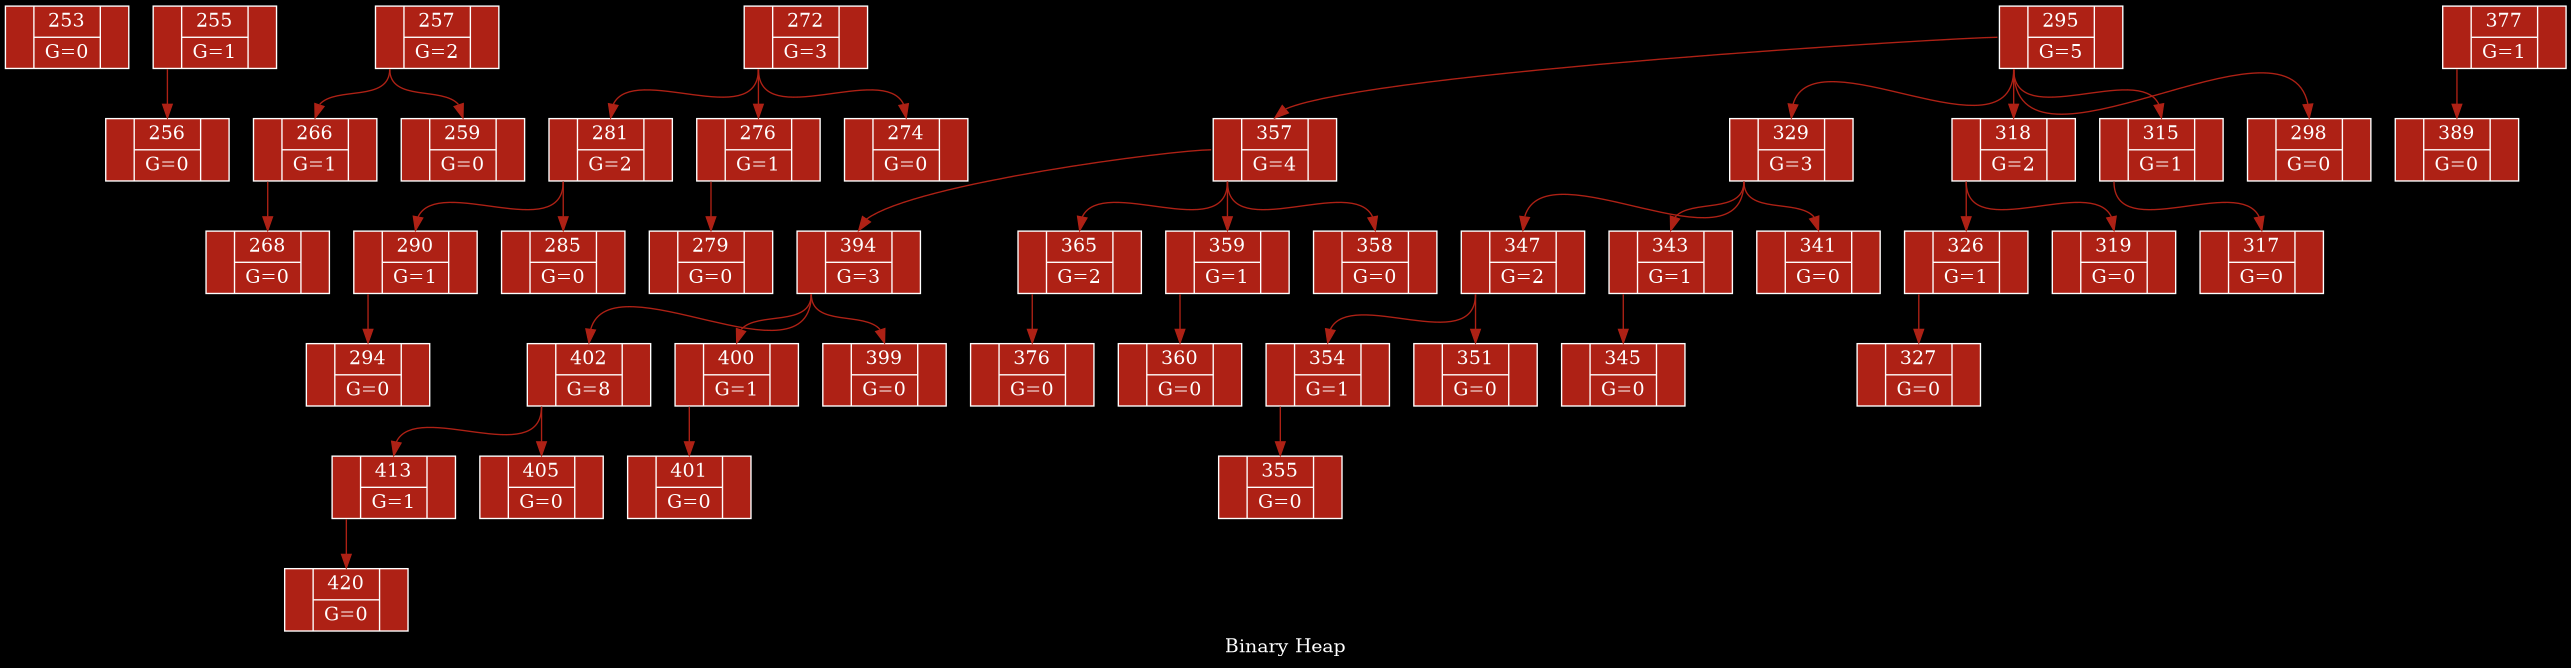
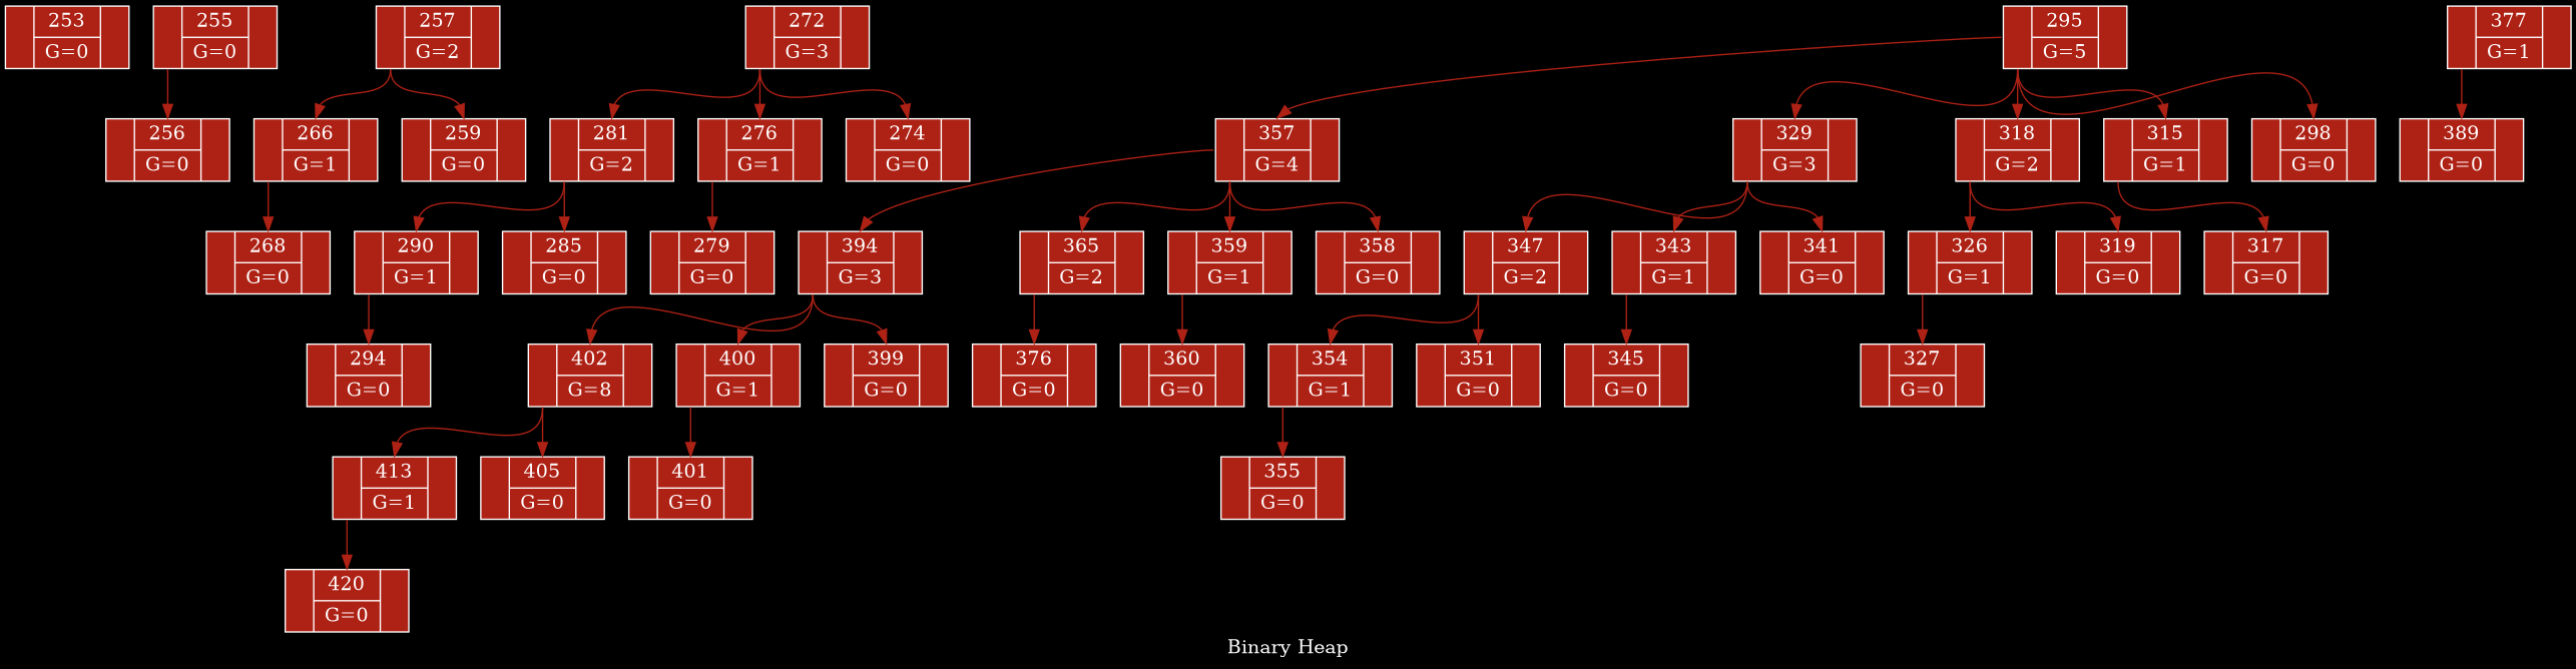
  digraph {
    bgcolor=black
    fontcolor=white
    label="Binary Heap"
    rankdir=TB
    node [color=white fillcolor="#AE2115" fontcolor=white shape=record style=filled]
    edge [color="#AE2115" headport=f1 tailport=f0]
    n1 [label="<f0> | {{<f1> 253} | G=0} | <f2> "]
-   n2 [label="<f0> | {{<f1> 255} | G=1} | <f2> "]
+   n2 [label="<f0> | {{<f1> 255} | G=0} | <f2> "]
    n3 [label="<f0> | {{<f1> 256} | G=0} | <f2> "]
    n4 [label="<f0> | {{<f1> 257} | G=2} | <f2> "]
    n5 [label="<f0> | {{<f1> 266} | G=1} | <f2> "]
    n6 [label="<f0> | {{<f1> 259} | G=0} | <f2> "]
    n7 [label="<f0> | {{<f1> 268} | G=0} | <f2> "]
    n8 [label="<f0> | {{<f1> 272} | G=3} | <f2> "]
    n9 [label="<f0> | {{<f1> 281} | G=2} | <f2> "]
    n10 [label="<f0> | {{<f1> 276} | G=1} | <f2> "]
    n11 [label="<f0> | {{<f1> 274} | G=0} | <f2> "]
    n12 [label="<f0> | {{<f1> 290} | G=1} | <f2> "]
    n13 [label="<f0> | {{<f1> 285} | G=0} | <f2> "]
    n14 [label="<f0> | {{<f1> 279} | G=0} | <f2> "]
    n15 [label="<f0> | {{<f1> 294} | G=0} | <f2> "]
    n16 [label="<f0> | {{<f1> 295} | G=5} | <f2> "]
    n17 [label="<f0> | {{<f1> 357} | G=4} | <f2> "]
    n18 [label="<f0> | {{<f1> 329} | G=3} | <f2> "]
    n19 [label="<f0> | {{<f1> 318} | G=2} | <f2> "]
    n20 [label="<f0> | {{<f1> 315} | G=1} | <f2> "]
    n21 [label="<f0> | {{<f1> 298} | G=0} | <f2> "]
    n22 [label="<f0> | {{<f1> 394} | G=3} | <f2> "]
    n23 [label="<f0> | {{<f1> 365} | G=2} | <f2> "]
    n24 [label="<f0> | {{<f1> 359} | G=1} | <f2> "]
    n25 [label="<f0> | {{<f1> 358} | G=0} | <f2> "]
    n26 [label="<f0> | {{<f1> 347} | G=2} | <f2> "]
    n27 [label="<f0> | {{<f1> 343} | G=1} | <f2> "]
    n28 [label="<f0> | {{<f1> 341} | G=0} | <f2> "]
    n29 [label="<f0> | {{<f1> 326} | G=1} | <f2> "]
    n30 [label="<f0> | {{<f1> 319} | G=0} | <f2> "]
    n31 [label="<f0> | {{<f1> 317} | G=0} | <f2> "]
    n32 [label="<f0> | {{<f1> 402} | G=8} | <f2> "]
    n33 [label="<f0> | {{<f1> 400} | G=1} | <f2> "]
    n34 [label="<f0> | {{<f1> 399} | G=0} | <f2> "]
    n35 [label="<f0> | {{<f1> 376} | G=0} | <f2> "]
    n36 [label="<f0> | {{<f1> 360} | G=0} | <f2> "]
    n37 [label="<f0> | {{<f1> 413} | G=1} | <f2> "]
    n38 [label="<f0> | {{<f1> 405} | G=0} | <f2> "]
    n39 [label="<f0> | {{<f1> 401} | G=0} | <f2> "]
    n40 [label="<f0> | {{<f1> 420} | G=0} | <f2> "]
    n41 [label="<f0> | {{<f1> 377} | G=1} | <f2> "]
    n42 [label="<f0> | {{<f1> 389} | G=0} | <f2> "]
    n43 [label="<f0> | {{<f1> 354} | G=1} | <f2> "]
    n44 [label="<f0> | {{<f1> 351} | G=0} | <f2> "]
    n45 [label="<f0> | {{<f1> 345} | G=0} | <f2> "]
    n46 [label="<f0> | {{<f1> 355} | G=0} | <f2> "]
    n47 [label="<f0> | {{<f1> 327} | G=0} | <f2> "]
    n2 -> n3
    n4 -> n5
    n4 -> n6
    n5 -> n7
    n8 -> n9
    n8 -> n10
    n8 -> n11
    n9 -> n12
    n9 -> n13
    n10 -> n14
    n12 -> n15
    n16 -> n17
    n16 -> n18
    n16 -> n19
    n16 -> n20
    n16 -> n21
    n17 -> n22
    n17 -> n23
    n17 -> n24
    n17 -> n25
    n18 -> n26
    n18 -> n27
    n18 -> n28
    n19 -> n29
    n19 -> n30
    n20 -> n31
    n22 -> n32
    n22 -> n33
    n22 -> n34
    n23 -> n35
    n24 -> n36
    n26 -> n43
    n26 -> n44
    n27 -> n45
    n29 -> n47
    n32 -> n37
    n32 -> n38
    n33 -> n39
    n37 -> n40
    n41 -> n42
    n43 -> n46
  }
